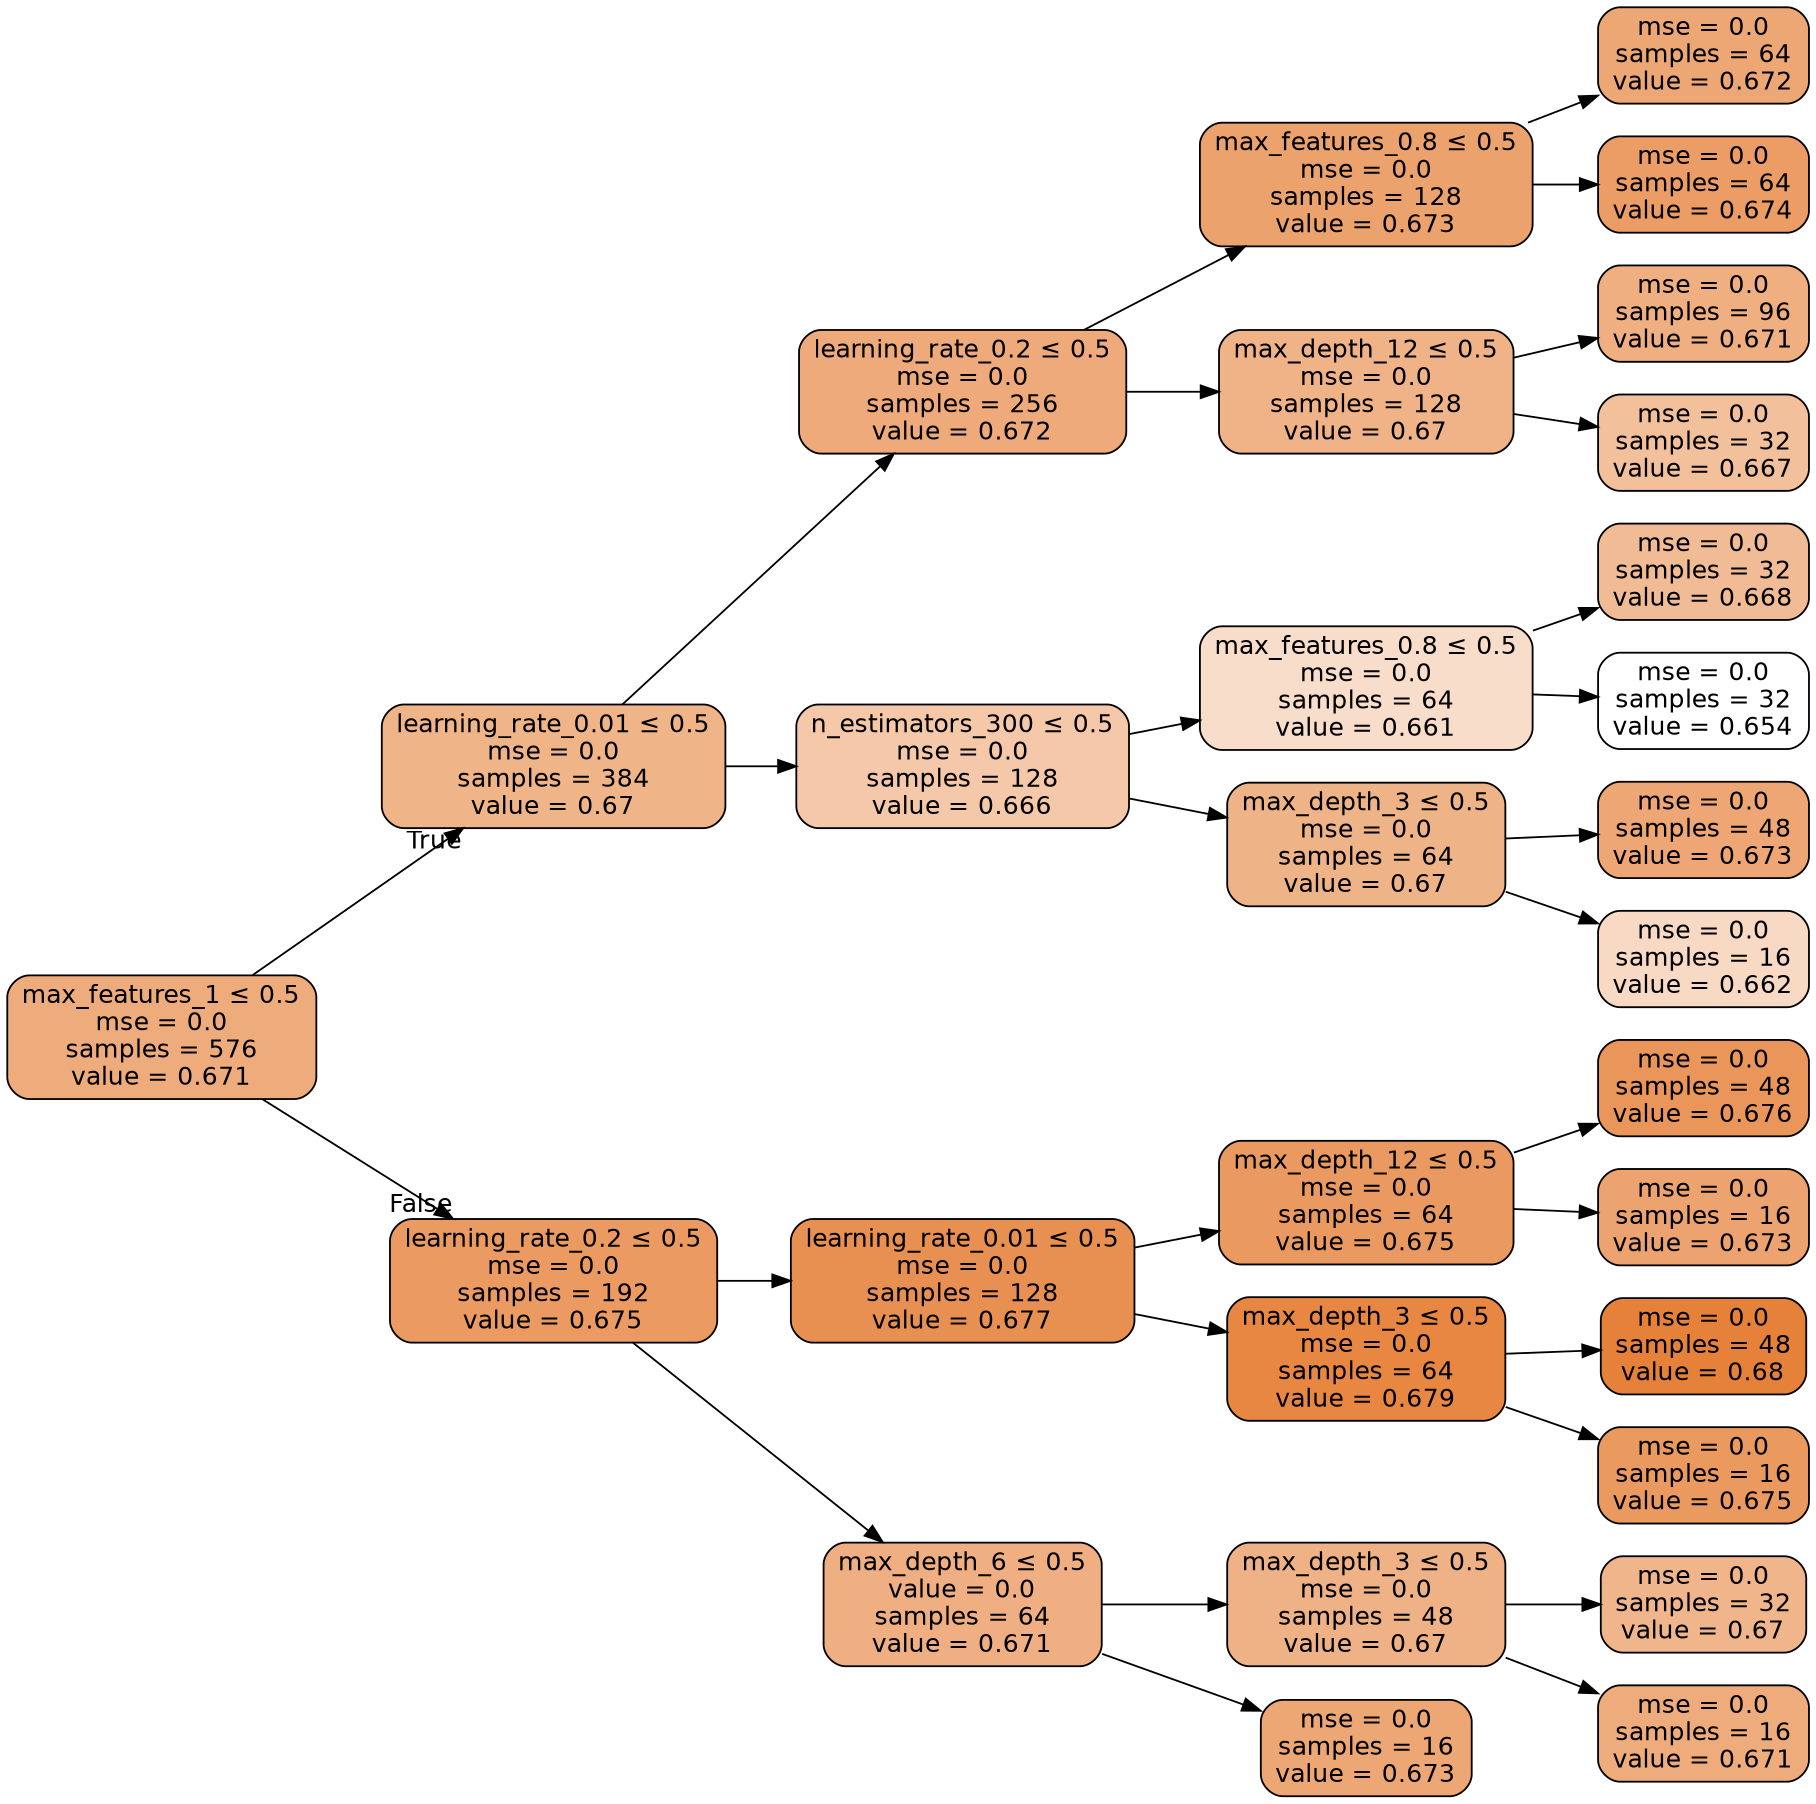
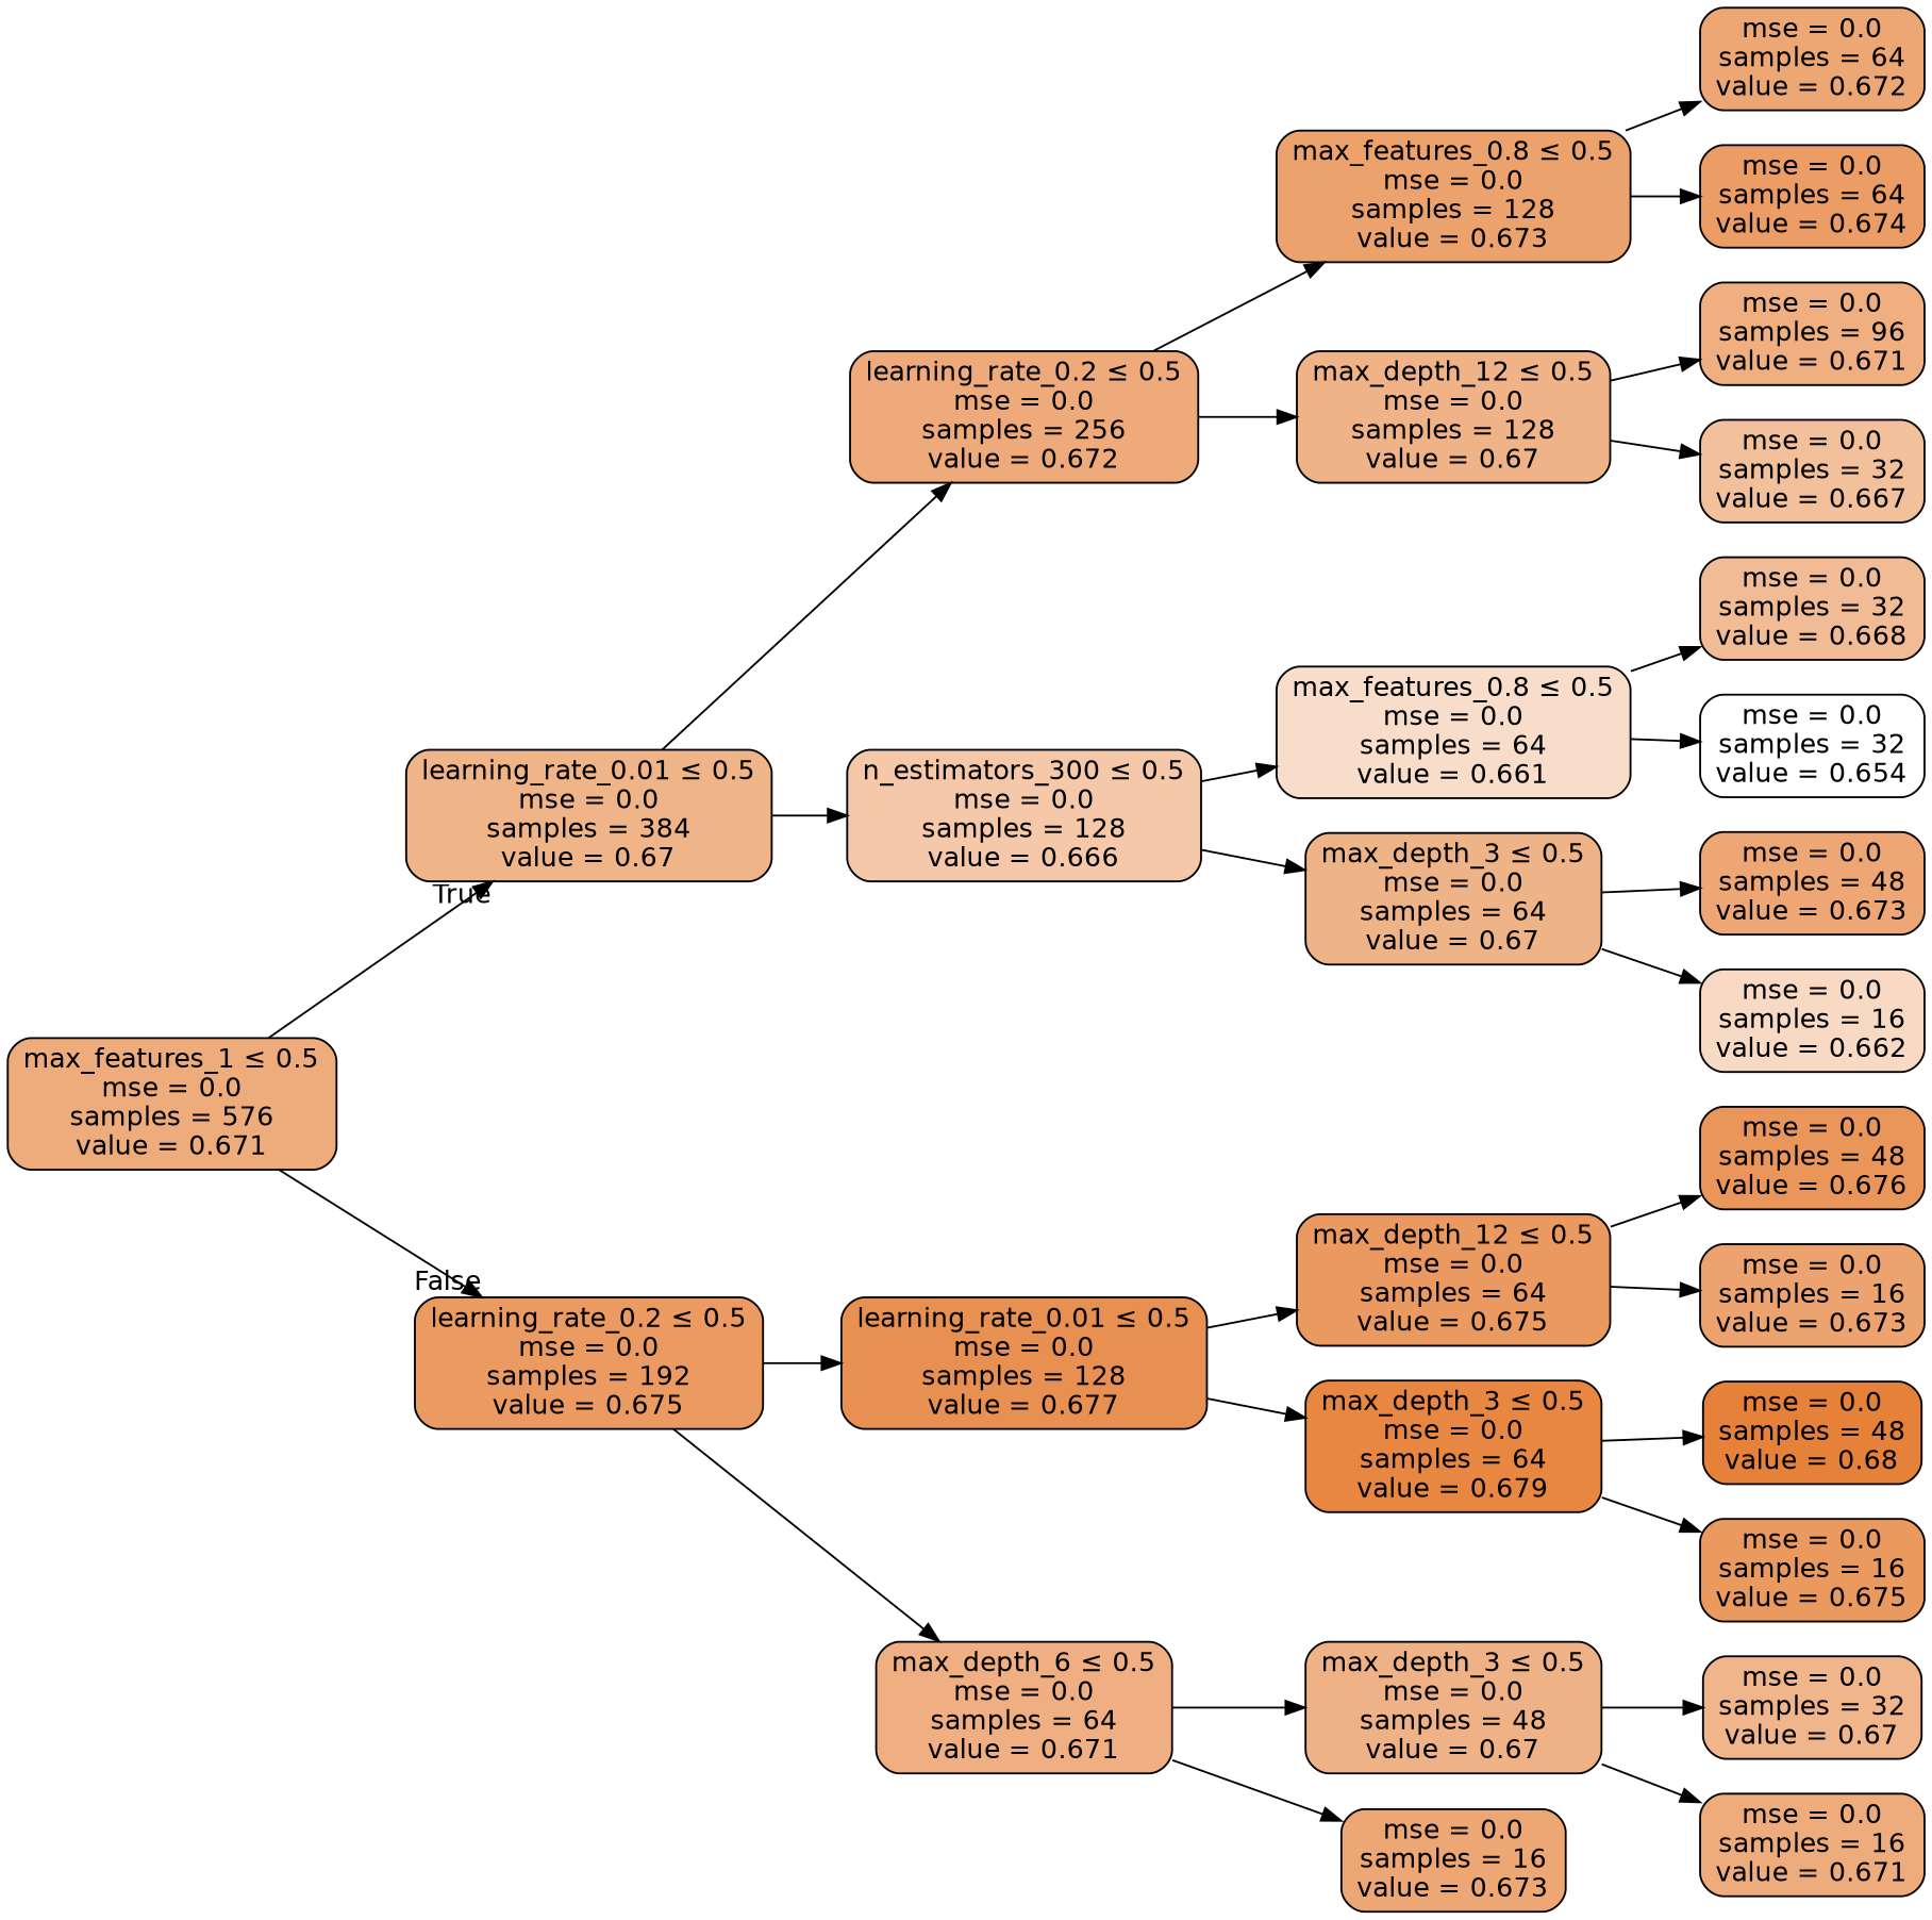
  digraph {
    rankdir=LR
    node [color=black fillcolor="#e58139a8" fontname=helvetica shape=box style="filled, rounded"]
    edge [fontname=helvetica]
    n1 [label=<max_features_1 &le; 0.5<br/>mse = 0.0<br/>samples = 576<br/>value = 0.671>]
    n2 [fillcolor="#e5813997" label=<learning_rate_0.01 &le; 0.5<br/>mse = 0.0<br/>samples = 384<br/>value = 0.67>]
    n3 [fillcolor="#e58139cb" label=<learning_rate_0.2 &le; 0.5<br/>mse = 0.0<br/>samples = 192<br/>value = 0.675>]
    n4 [fillcolor="#e58139ab" label=<learning_rate_0.2 &le; 0.5<br/>mse = 0.0<br/>samples = 256<br/>value = 0.672>]
    n5 [fillcolor="#e581396f" label=<n_estimators_300 &le; 0.5<br/>mse = 0.0<br/>samples = 128<br/>value = 0.666>]
    n6 [fillcolor="#e58139bb" label=<max_features_0.8 &le; 0.5<br/>mse = 0.0<br/>samples = 128<br/>value = 0.673>]
    n7 [fillcolor="#e581399a" label=<max_depth_12 &le; 0.5<br/>mse = 0.0<br/>samples = 128<br/>value = 0.67>]
    n8 [fillcolor="#e58139b1" label=<mse = 0.0<br/>samples = 64<br/>value = 0.672>]
    n9 [fillcolor="#e58139c6" label=<mse = 0.0<br/>samples = 64<br/>value = 0.674>]
    n10 [fillcolor="#e58139a2" label=<mse = 0.0<br/>samples = 96<br/>value = 0.671>]
    n11 [fillcolor="#e5813980" label=<mse = 0.0<br/>samples = 32<br/>value = 0.667>]
    n12 [fillcolor="#e5813944" label=<max_features_0.8 &le; 0.5<br/>mse = 0.0<br/>samples = 64<br/>value = 0.661>]
    n13 [fillcolor="#e5813999" label=<max_depth_3 &le; 0.5<br/>mse = 0.0<br/>samples = 64<br/>value = 0.67>]
    n14 [fillcolor="#e5813988" label=<mse = 0.0<br/>samples = 32<br/>value = 0.668>]
    n15 [fillcolor="#e5813900" label=<mse = 0.0<br/>samples = 32<br/>value = 0.654>]
    n16 [fillcolor="#e58139b3" label=<mse = 0.0<br/>samples = 48<br/>value = 0.673>]
    n17 [fillcolor="#e581394c" label=<mse = 0.0<br/>samples = 16<br/>value = 0.662>]
    n18 [fillcolor="#e58139e0" label=<learning_rate_0.01 &le; 0.5<br/>mse = 0.0<br/>samples = 128<br/>value = 0.677>]
-   n19 [fillcolor="#e58139a1" label=<max_depth_6 &le; 0.5<br/>value = 0.0<br/>samples = 64<br/>value = 0.671>]
+   n19 [fillcolor="#e58139a1" label=<max_depth_6 &le; 0.5<br/>mse = 0.0<br/>samples = 64<br/>value = 0.671>]
    n20 [fillcolor="#e58139cd" label=<max_depth_12 &le; 0.5<br/>mse = 0.0<br/>samples = 64<br/>value = 0.675>]
    n21 [fillcolor="#e58139f3" label=<max_depth_3 &le; 0.5<br/>mse = 0.0<br/>samples = 64<br/>value = 0.679>]
    n22 [fillcolor="#e58139d4" label=<mse = 0.0<br/>samples = 48<br/>value = 0.676>]
    n23 [fillcolor="#e58139b9" label=<mse = 0.0<br/>samples = 16<br/>value = 0.673>]
    n24 [fillcolor="#e58139ff" label=<mse = 0.0<br/>samples = 48<br/>value = 0.68>]
    n25 [fillcolor="#e58139ce" label=<mse = 0.0<br/>samples = 16<br/>value = 0.675>]
    n26 [fillcolor="#e581399b" label=<max_depth_3 &le; 0.5<br/>mse = 0.0<br/>samples = 48<br/>value = 0.67>]
    n27 [fillcolor="#e58139b2" label=<mse = 0.0<br/>samples = 16<br/>value = 0.673>]
    n28 [fillcolor="#e5813995" label=<mse = 0.0<br/>samples = 32<br/>value = 0.67>]
    n29 [label=<mse = 0.0<br/>samples = 16<br/>value = 0.671>]
    n1 -> n2 [headlabel=True labelangle=45 labeldistance=2.5]
    n1 -> n3 [headlabel=False labelangle=-45 labeldistance=2.5]
    n2 -> n4
    n2 -> n5
    n3 -> n18
    n3 -> n19
    n4 -> n6
    n4 -> n7
    n5 -> n12
    n5 -> n13
    n6 -> n8
    n6 -> n9
    n7 -> n10
    n7 -> n11
    n12 -> n14
    n12 -> n15
    n13 -> n16
    n13 -> n17
    n18 -> n20
    n18 -> n21
    n19 -> n26
    n19 -> n27
    n20 -> n22
    n20 -> n23
    n21 -> n24
    n21 -> n25
    n26 -> n28
    n26 -> n29
  }
